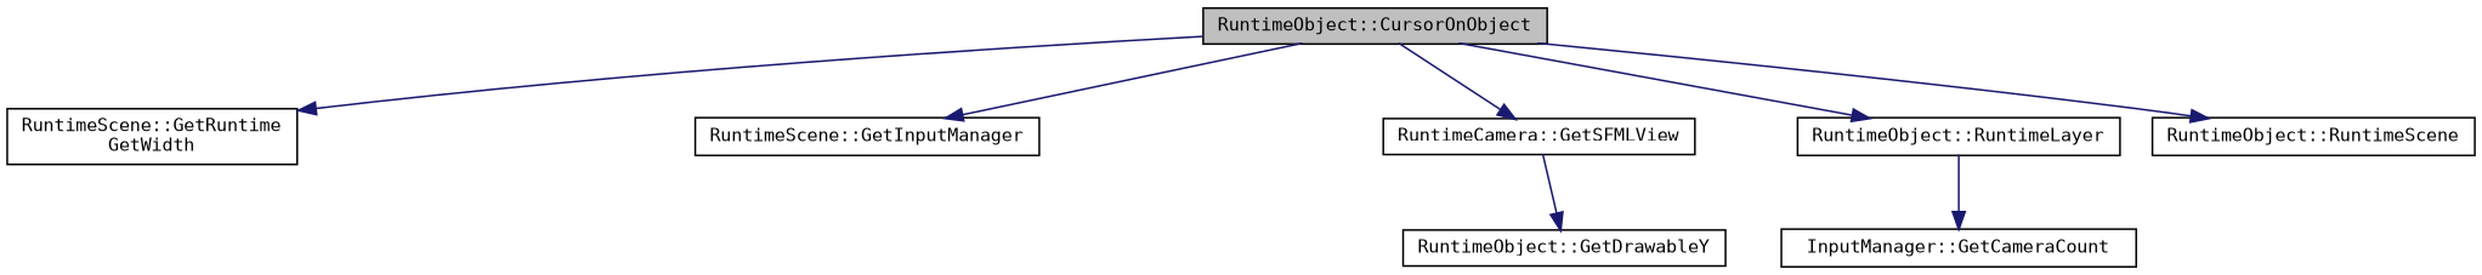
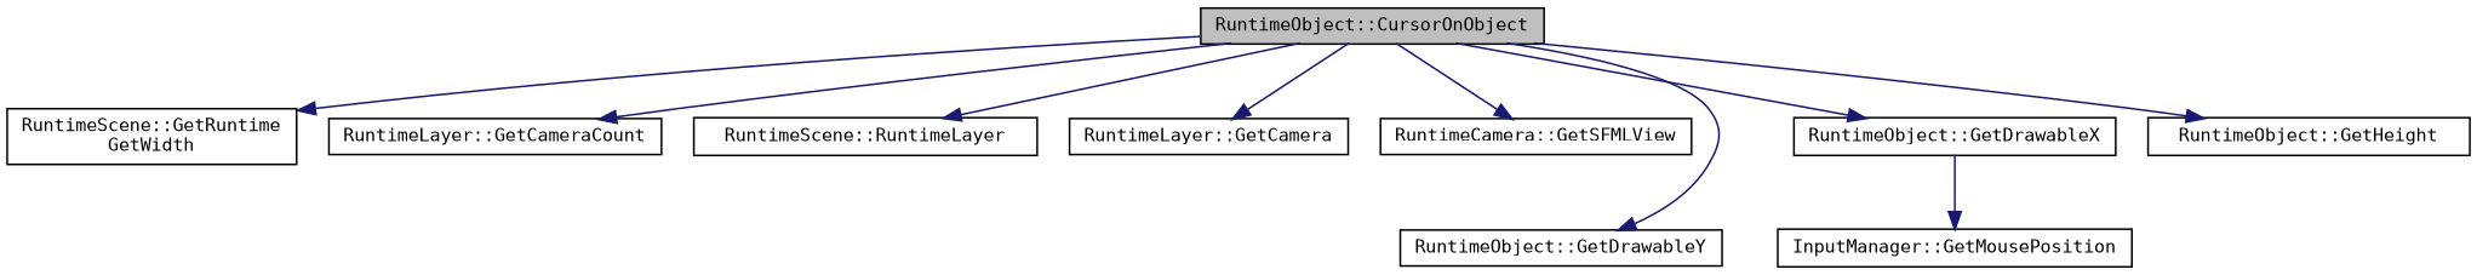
  digraph {
    fontname="DejaVu Sans Mono"
    rankdir=TB
    node [color=black fillcolor=white fontname="DejaVu Sans Mono" fontsize=10 shape=record style=filled]
    edge [color=midnightblue fontname="DejaVu Sans Mono" fontsize=10 labelfontname=Helvetica labelfontsize=10 style=solid]
    n1 [fillcolor=grey75 fontcolor=black height=0.2 label="RuntimeObject::CursorOnObject" width=0.4]
    n2 [height=0.2 label="RuntimeScene::GetRuntime\lGetWidth" width=0.4]
-   n4 [height=0.2 label="RuntimeScene::GetInputManager" width=0.4]
+   n3 [height=0.2 label="RuntimeLayer::GetCameraCount" width=0.4]
+   n4 [height=0.2 label="RuntimeScene::RuntimeLayer" width=0.4]
+   n5 [height=0.2 label="RuntimeLayer::GetCamera" width=0.4]
    n6 [height=0.2 label="RuntimeCamera::GetSFMLView" width=0.4]
-   n7 [height=0.2 label="RuntimeObject::RuntimeLayer" width=0.4]
+   n7 [height=0.2 label="RuntimeObject::GetDrawableX" width=0.4]
    n8 [height=0.2 label="RuntimeObject::GetDrawableY" width=0.4]
-   n9 [height=0.2 label="RuntimeObject::RuntimeScene" width=0.4]
-   n10 [height=0.2 label="InputManager::GetCameraCount" width=0.4]
+   n9 [height=0.2 label="RuntimeObject::GetHeight" width=0.4]
+   n10 [height=0.2 label="InputManager::GetMousePosition" width=0.4]
    n1 -> n2
+   n1 -> n3
    n1 -> n4
+   n1 -> n5
    n1 -> n6
    n1 -> n7
-   n6 -> n8
+   n1 -> n8
    n1 -> n9
    n7 -> n10
  }
